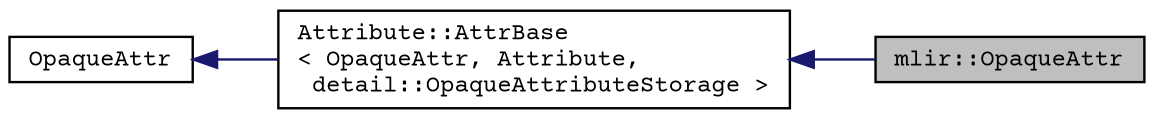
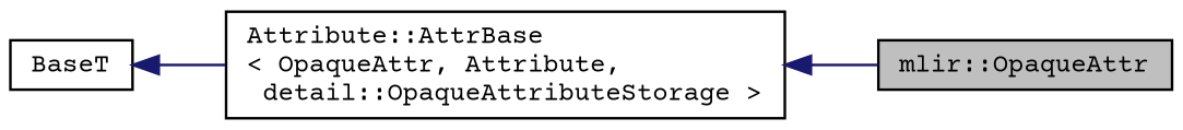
  digraph {
    rankdir=LR
    fontname="Courier Prime"
    node [color=black fontname="Courier Prime" fontsize=10 shape=record]
    edge [color=midnightblue dir=back fontname="Courier Prime" fontsize=10 labelfontname=Helvetica labelfontsize=10 style=solid]
    n1 [fillcolor=grey75 fontcolor=black height=0.2 label="mlir::OpaqueAttr" style=filled width=0.4]
    n2 [height=0.2 label="Attribute::AttrBase\l\< OpaqueAttr, Attribute,\l detail::OpaqueAttributeStorage \>" width=0.4]
-   n3 [height=0.2 label=OpaqueAttr width=0.4]
+   n3 [height=0.2 label=BaseT width=0.4]
    n2 -> n1
    n3 -> n2
  }
